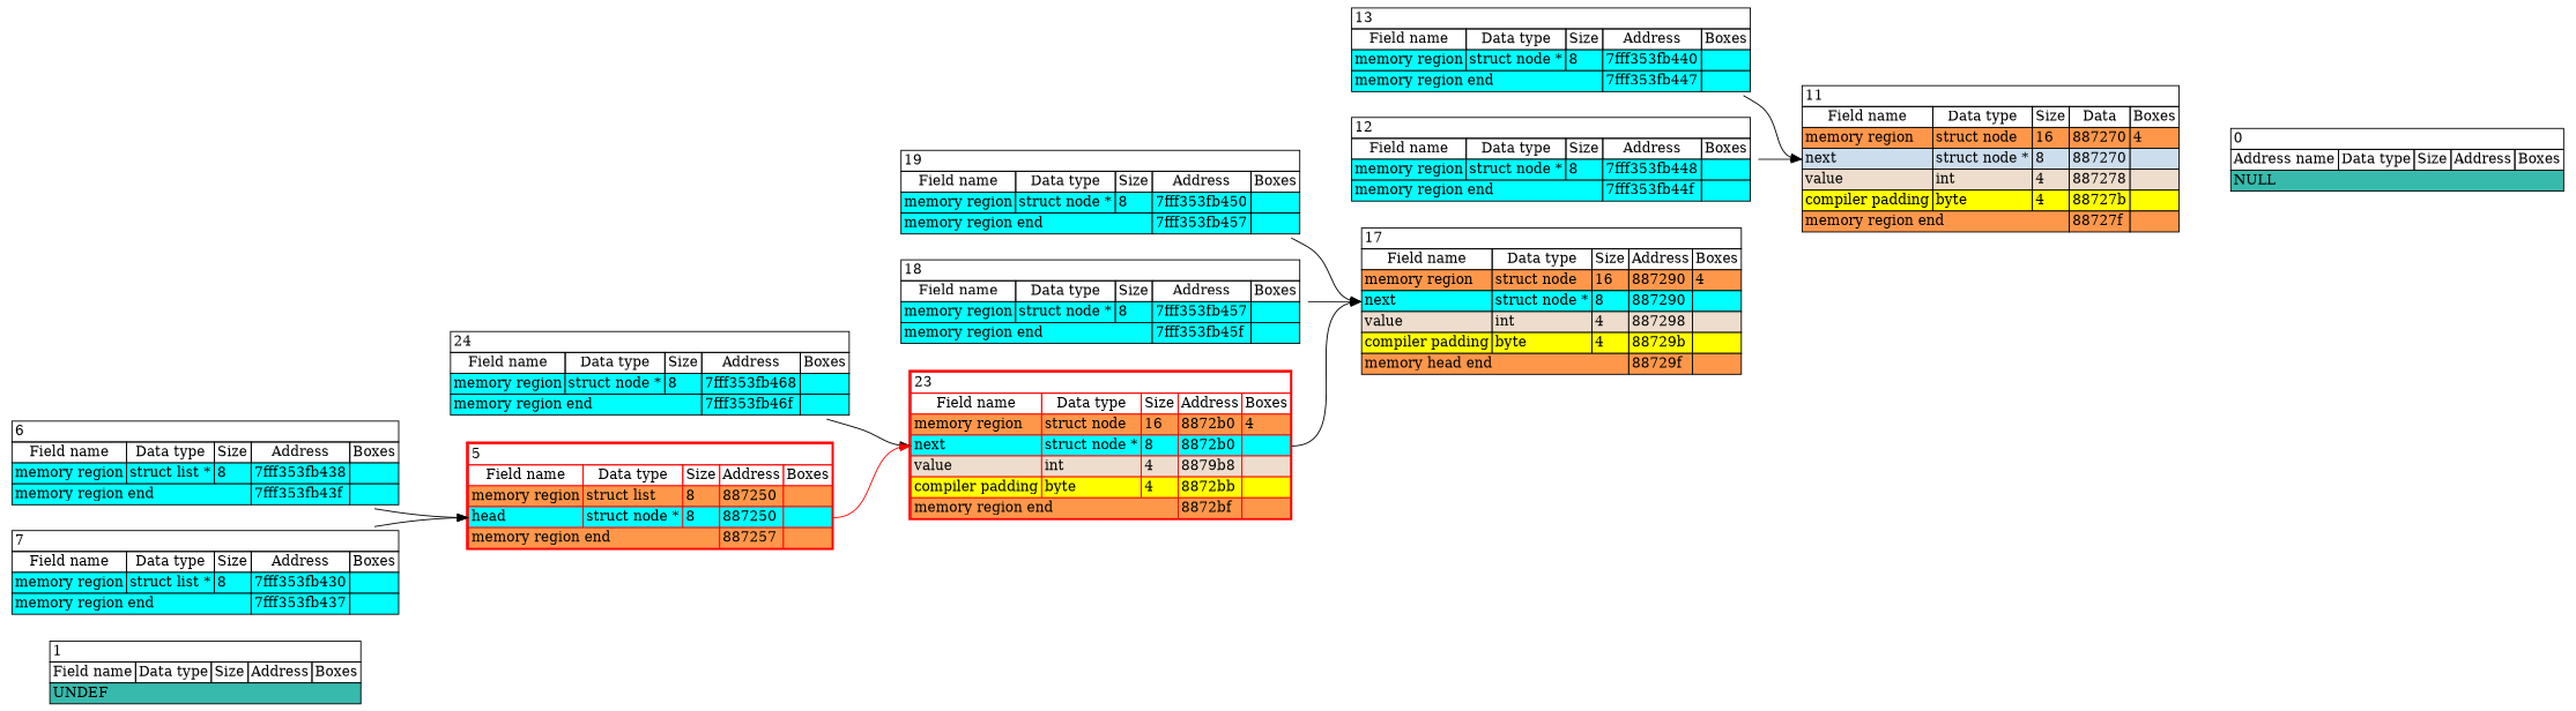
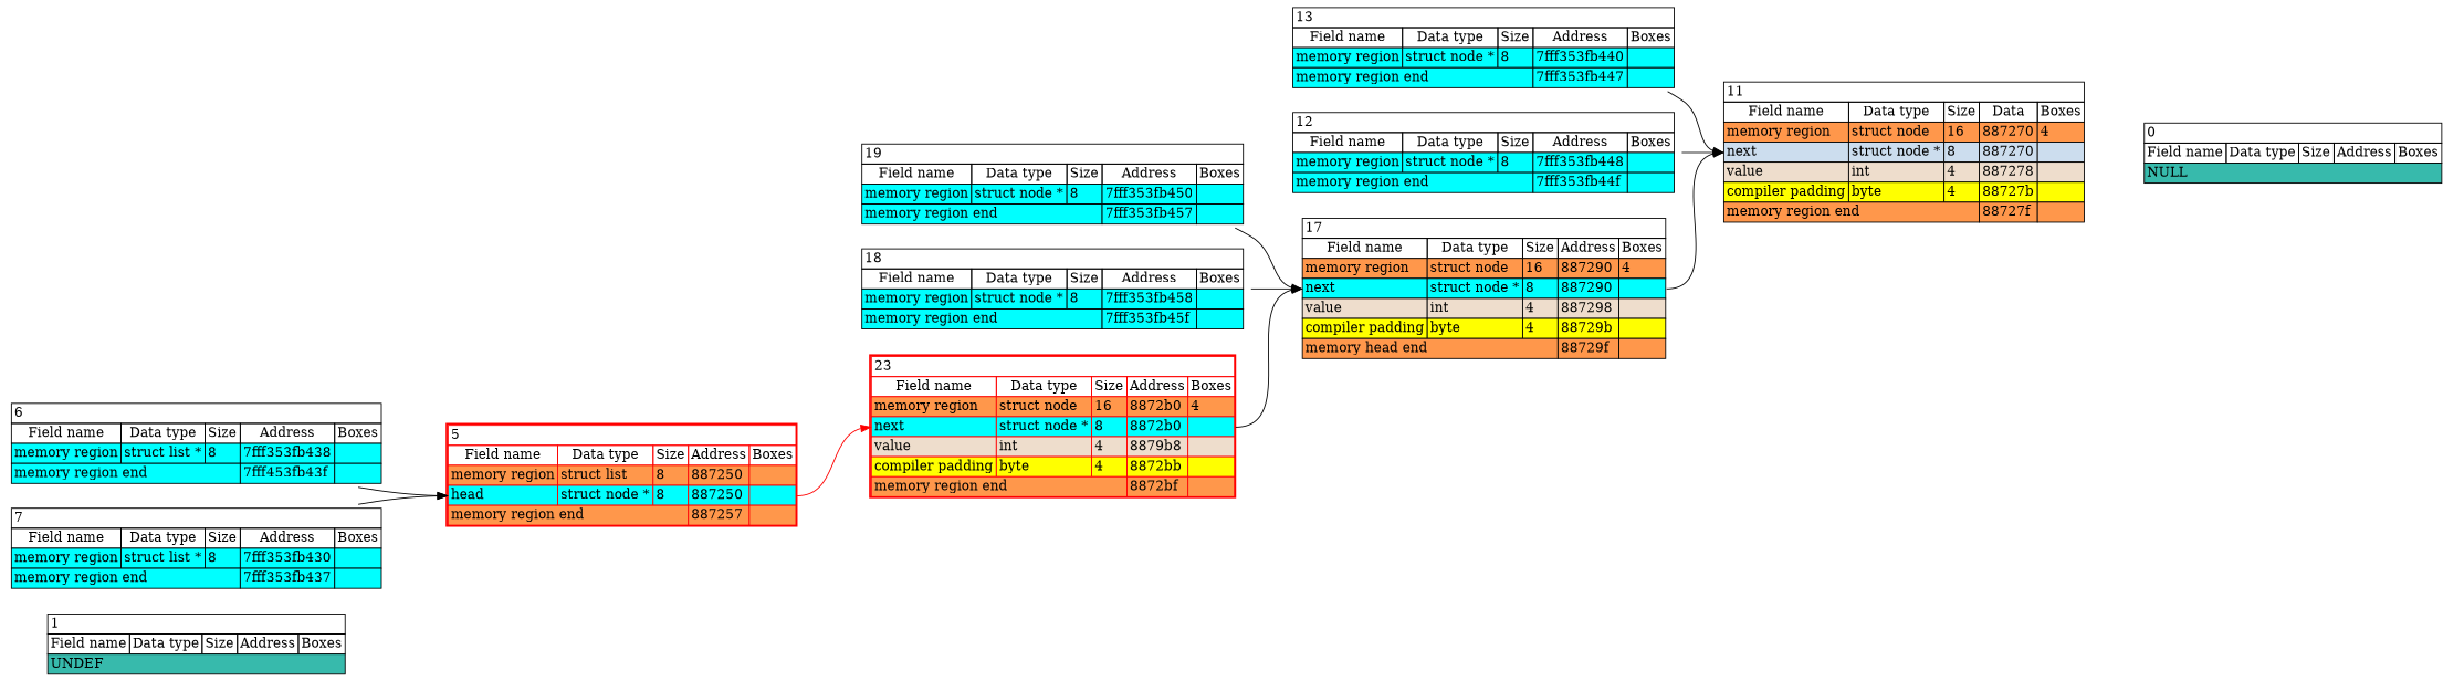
  digraph {
    rankdir=LR
    node [shape=none]
    edge [color="#000000" headport="8942224in:w" tailport="headout:e"]
    n1 [label=<<TABLE BORDER="0" COLOR="black" CELLBORDER="1" CELLSPACING="0"><TR><TD BGCOLOR="#FFFFFF" COLSPAN="5" PORT="" ALIGN="left">1</TD></TR><TR><TD>Field name</TD><TD>Data type</TD><TD>Size</TD><TD>Address</TD><TD>Boxes</TD></TR><TR><TD BGCOLOR="#37BAAC" COLSPAN="5" PORT="head" ALIGN="left">UNDEF</TD></TR></TABLE>>]
    n2 [label=<<TABLE BORDER="2" COLOR="red" CELLBORDER="1" CELLSPACING="0"><TR><TD BGCOLOR="#FFFFFF" COLSPAN="5" PORT="" ALIGN="left">23</TD></TR><TR><TD>Field name</TD><TD>Data type</TD><TD>Size</TD><TD>Address</TD><TD>Boxes</TD></TR><TR><TD BGCOLOR="#FF974B" COLSPAN="1" PORT="head" ALIGN="left">memory region</TD><TD BGCOLOR="#FF974B" COLSPAN="1" PORT="" ALIGN="left">struct node</TD><TD BGCOLOR="#FF974B" COLSPAN="1" PORT="" ALIGN="left">16</TD><TD BGCOLOR="#FF974B" COLSPAN="1" PORT="" ALIGN="left">8872b0</TD><TD BGCOLOR="#FF974B" COLSPAN="1" PORT="" ALIGN="left">4</TD></TR><TR><TD BGCOLOR="#00FFFF" COLSPAN="1" PORT="8942256in" ALIGN="left">next</TD><TD BGCOLOR="#00FFFF" COLSPAN="1" PORT="" ALIGN="left">struct node *</TD><TD BGCOLOR="#00FFFF" COLSPAN="1" PORT="" ALIGN="left">8</TD><TD BGCOLOR="#00FFFF" COLSPAN="1" PORT="" ALIGN="left">8872b0</TD><TD BGCOLOR="#00FFFF" COLSPAN="1" PORT="8942256out" ALIGN="left"></TD></TR><TR><TD BGCOLOR="#EEDDCC" COLSPAN="1" PORT="8942264in" ALIGN="left">value</TD><TD BGCOLOR="#EEDDCC" COLSPAN="1" PORT="" ALIGN="left">int</TD><TD BGCOLOR="#EEDDCC" COLSPAN="1" PORT="" ALIGN="left">4</TD><TD BGCOLOR="#EEDDCC" COLSPAN="1" PORT="" ALIGN="left">8879b8</TD><TD BGCOLOR="#EEDDCC" COLSPAN="1" PORT="8942264out" ALIGN="left"></TD></TR><TR><TD BGCOLOR="#FFFF00" COLSPAN="1" PORT="" ALIGN="left">compiler padding</TD><TD BGCOLOR="#FFFF00" COLSPAN="1" PORT="" ALIGN="left">byte</TD><TD BGCOLOR="#FFFF00" COLSPAN="1" PORT="" ALIGN="left">4</TD><TD BGCOLOR="#FFFF00" COLSPAN="1" PORT="" ALIGN="left">8872bb</TD><TD BGCOLOR="#FFFF00" COLSPAN="1" PORT="" ALIGN="left"></TD></TR><TR><TD BGCOLOR="#FF974B" COLSPAN="3" PORT="head" ALIGN="left">memory region end</TD><TD BGCOLOR="#FF974B" COLSPAN="1" PORT="" ALIGN="left">8872bf</TD><TD BGCOLOR="#FF974B" COLSPAN="1" PORT="" ALIGN="left"></TD></TR></TABLE>>]
    n3 [label=<<TABLE BORDER="0" COLOR="black" CELLBORDER="1" CELLSPACING="0"><TR><TD BGCOLOR="#FFFFFF" COLSPAN="5" PORT="" ALIGN="left">19</TD></TR><TR><TD>Field name</TD><TD>Data type</TD><TD>Size</TD><TD>Address</TD><TD>Boxes</TD></TR><TR><TD BGCOLOR="#00FFFF" COLSPAN="1" PORT="head" ALIGN="left">memory region</TD><TD BGCOLOR="#00FFFF" COLSPAN="1" PORT="" ALIGN="left">struct node *</TD><TD BGCOLOR="#00FFFF" COLSPAN="1" PORT="" ALIGN="left">8</TD><TD BGCOLOR="#00FFFF" COLSPAN="1" PORT="" ALIGN="left">7fff353fb450</TD><TD BGCOLOR="#00FFFF" COLSPAN="1" PORT="" ALIGN="left"></TD></TR><TR><TD BGCOLOR="#00FFFF" COLSPAN="3" PORT="head" ALIGN="left">memory region end</TD><TD BGCOLOR="#00FFFF" COLSPAN="1" PORT="" ALIGN="left">7fff353fb457</TD><TD BGCOLOR="#00FFFF" COLSPAN="1" PORT="" ALIGN="left"></TD></TR></TABLE>>]
    n4 [label=<<TABLE BORDER="0" COLOR="black" CELLBORDER="1" CELLSPACING="0"><TR><TD BGCOLOR="#FFFFFF" COLSPAN="5" PORT="" ALIGN="left">17</TD></TR><TR><TD>Field name</TD><TD>Data type</TD><TD>Size</TD><TD>Address</TD><TD>Boxes</TD></TR><TR><TD BGCOLOR="#FF974B" COLSPAN="1" PORT="head" ALIGN="left">memory region</TD><TD BGCOLOR="#FF974B" COLSPAN="1" PORT="" ALIGN="left">struct node</TD><TD BGCOLOR="#FF974B" COLSPAN="1" PORT="" ALIGN="left">16</TD><TD BGCOLOR="#FF974B" COLSPAN="1" PORT="" ALIGN="left">887290</TD><TD BGCOLOR="#FF974B" COLSPAN="1" PORT="" ALIGN="left">4</TD></TR><TR><TD BGCOLOR="#00FFFF" COLSPAN="1" PORT="8942224in" ALIGN="left">next</TD><TD BGCOLOR="#00FFFF" COLSPAN="1" PORT="" ALIGN="left">struct node *</TD><TD BGCOLOR="#00FFFF" COLSPAN="1" PORT="" ALIGN="left">8</TD><TD BGCOLOR="#00FFFF" COLSPAN="1" PORT="" ALIGN="left">887290</TD><TD BGCOLOR="#00FFFF" COLSPAN="1" PORT="8942224out" ALIGN="left"></TD></TR><TR><TD BGCOLOR="#EEDDCC" COLSPAN="1" PORT="8942232in" ALIGN="left">value</TD><TD BGCOLOR="#EEDDCC" COLSPAN="1" PORT="" ALIGN="left">int</TD><TD BGCOLOR="#EEDDCC" COLSPAN="1" PORT="" ALIGN="left">4</TD><TD BGCOLOR="#EEDDCC" COLSPAN="1" PORT="" ALIGN="left">887298</TD><TD BGCOLOR="#EEDDCC" COLSPAN="1" PORT="8942232out" ALIGN="left"></TD></TR><TR><TD BGCOLOR="#FFFF00" COLSPAN="1" PORT="" ALIGN="left">compiler padding</TD><TD BGCOLOR="#FFFF00" COLSPAN="1" PORT="" ALIGN="left">byte</TD><TD BGCOLOR="#FFFF00" COLSPAN="1" PORT="" ALIGN="left">4</TD><TD BGCOLOR="#FFFF00" COLSPAN="1" PORT="" ALIGN="left">88729b</TD><TD BGCOLOR="#FFFF00" COLSPAN="1" PORT="" ALIGN="left"></TD></TR><TR><TD BGCOLOR="#FF974B" COLSPAN="3" PORT="head" ALIGN="left">memory head end</TD><TD BGCOLOR="#FF974B" COLSPAN="1" PORT="" ALIGN="left">88729f</TD><TD BGCOLOR="#FF974B" COLSPAN="1" PORT="" ALIGN="left"></TD></TR></TABLE>>]
    n5 [label=<<TABLE BORDER="0" COLOR="black" CELLBORDER="1" CELLSPACING="0"><TR><TD BGCOLOR="#FFFFFF" COLSPAN="5" PORT="" ALIGN="left">13</TD></TR><TR><TD>Field name</TD><TD>Data type</TD><TD>Size</TD><TD>Address</TD><TD>Boxes</TD></TR><TR><TD BGCOLOR="#00FFFF" COLSPAN="1" PORT="head" ALIGN="left">memory region</TD><TD BGCOLOR="#00FFFF" COLSPAN="1" PORT="" ALIGN="left">struct node *</TD><TD BGCOLOR="#00FFFF" COLSPAN="1" PORT="" ALIGN="left">8</TD><TD BGCOLOR="#00FFFF" COLSPAN="1" PORT="" ALIGN="left">7fff353fb440</TD><TD BGCOLOR="#00FFFF" COLSPAN="1" PORT="" ALIGN="left"></TD></TR><TR><TD BGCOLOR="#00FFFF" COLSPAN="3" PORT="head" ALIGN="left">memory region end</TD><TD BGCOLOR="#00FFFF" COLSPAN="1" PORT="" ALIGN="left">7fff353fb447</TD><TD BGCOLOR="#00FFFF" COLSPAN="1" PORT="" ALIGN="left"></TD></TR></TABLE>>]
    n6 [label=<<TABLE BORDER="0" COLOR="black" CELLBORDER="1" CELLSPACING="0"><TR><TD BGCOLOR="#FFFFFF" COLSPAN="5" PORT="" ALIGN="left">11</TD></TR><TR><TD>Field name</TD><TD>Data type</TD><TD>Size</TD><TD>Data</TD><TD>Boxes</TD></TR><TR><TD BGCOLOR="#FF974B" COLSPAN="1" PORT="head" ALIGN="left">memory region</TD><TD BGCOLOR="#FF974B" COLSPAN="1" PORT="" ALIGN="left">struct node</TD><TD BGCOLOR="#FF974B" COLSPAN="1" PORT="" ALIGN="left">16</TD><TD BGCOLOR="#FF974B" COLSPAN="1" PORT="" ALIGN="left">887270</TD><TD BGCOLOR="#FF974B" COLSPAN="1" PORT="" ALIGN="left">4</TD></TR><TR><TD BGCOLOR="#CCDDEE" COLSPAN="1" PORT="8942192in" ALIGN="left">next</TD><TD BGCOLOR="#CCDDEE" COLSPAN="1" PORT="" ALIGN="left">struct node *</TD><TD BGCOLOR="#CCDDEE" COLSPAN="1" PORT="" ALIGN="left">8</TD><TD BGCOLOR="#CCDDEE" COLSPAN="1" PORT="" ALIGN="left">887270</TD><TD BGCOLOR="#CCDDEE" COLSPAN="1" PORT="8942192out" ALIGN="left"></TD></TR><TR><TD BGCOLOR="#EEDDCC" COLSPAN="1" PORT="8942200in" ALIGN="left">value</TD><TD BGCOLOR="#EEDDCC" COLSPAN="1" PORT="" ALIGN="left">int</TD><TD BGCOLOR="#EEDDCC" COLSPAN="1" PORT="" ALIGN="left">4</TD><TD BGCOLOR="#EEDDCC" COLSPAN="1" PORT="" ALIGN="left">887278</TD><TD BGCOLOR="#EEDDCC" COLSPAN="1" PORT="8942200out" ALIGN="left"></TD></TR><TR><TD BGCOLOR="#FFFF00" COLSPAN="1" PORT="" ALIGN="left">compiler padding</TD><TD BGCOLOR="#FFFF00" COLSPAN="1" PORT="" ALIGN="left">byte</TD><TD BGCOLOR="#FFFF00" COLSPAN="1" PORT="" ALIGN="left">4</TD><TD BGCOLOR="#FFFF00" COLSPAN="1" PORT="" ALIGN="left">88727b</TD><TD BGCOLOR="#FFFF00" COLSPAN="1" PORT="" ALIGN="left"></TD></TR><TR><TD BGCOLOR="#FF974B" COLSPAN="3" PORT="head" ALIGN="left">memory region end</TD><TD BGCOLOR="#FF974B" COLSPAN="1" PORT="" ALIGN="left">88727f</TD><TD BGCOLOR="#FF974B" COLSPAN="1" PORT="" ALIGN="left"></TD></TR></TABLE>>]
-   n7 [label=<<TABLE BORDER="0" COLOR="black" CELLBORDER="1" CELLSPACING="0"><TR><TD BGCOLOR="#FFFFFF" COLSPAN="5" PORT="" ALIGN="left">24</TD></TR><TR><TD>Field name</TD><TD>Data type</TD><TD>Size</TD><TD>Address</TD><TD>Boxes</TD></TR><TR><TD BGCOLOR="#00FFFF" COLSPAN="1" PORT="head" ALIGN="left">memory region</TD><TD BGCOLOR="#00FFFF" COLSPAN="1" PORT="" ALIGN="left">struct node *</TD><TD BGCOLOR="#00FFFF" COLSPAN="1" PORT="" ALIGN="left">8</TD><TD BGCOLOR="#00FFFF" COLSPAN="1" PORT="" ALIGN="left">7fff353fb468</TD><TD BGCOLOR="#00FFFF" COLSPAN="1" PORT="" ALIGN="left"></TD></TR><TR><TD BGCOLOR="#00FFFF" COLSPAN="3" PORT="head" ALIGN="left">memory region end</TD><TD BGCOLOR="#00FFFF" COLSPAN="1" PORT="" ALIGN="left">7fff353fb46f</TD><TD BGCOLOR="#00FFFF" COLSPAN="1" PORT="" ALIGN="left"></TD></TR></TABLE>>]
    n8 [label=<<TABLE BORDER="0" COLOR="black" CELLBORDER="1" CELLSPACING="0"><TR><TD BGCOLOR="#FFFFFF" COLSPAN="5" PORT="" ALIGN="left">12</TD></TR><TR><TD>Field name</TD><TD>Data type</TD><TD>Size</TD><TD>Address</TD><TD>Boxes</TD></TR><TR><TD BGCOLOR="#00FFFF" COLSPAN="1" PORT="head" ALIGN="left">memory region</TD><TD BGCOLOR="#00FFFF" COLSPAN="1" PORT="" ALIGN="left">struct node *</TD><TD BGCOLOR="#00FFFF" COLSPAN="1" PORT="" ALIGN="left">8</TD><TD BGCOLOR="#00FFFF" COLSPAN="1" PORT="" ALIGN="left">7fff353fb448</TD><TD BGCOLOR="#00FFFF" COLSPAN="1" PORT="" ALIGN="left"></TD></TR><TR><TD BGCOLOR="#00FFFF" COLSPAN="3" PORT="head" ALIGN="left">memory region end</TD><TD BGCOLOR="#00FFFF" COLSPAN="1" PORT="" ALIGN="left">7fff353fb44f</TD><TD BGCOLOR="#00FFFF" COLSPAN="1" PORT="" ALIGN="left"></TD></TR></TABLE>>]
-   n9 [label=<<TABLE BORDER="0" COLOR="black" CELLBORDER="1" CELLSPACING="0"><TR><TD BGCOLOR="#FFFFFF" COLSPAN="5" PORT="" ALIGN="left">6</TD></TR><TR><TD>Field name</TD><TD>Data type</TD><TD>Size</TD><TD>Address</TD><TD>Boxes</TD></TR><TR><TD BGCOLOR="#00FFFF" COLSPAN="1" PORT="head" ALIGN="left">memory region</TD><TD BGCOLOR="#00FFFF" COLSPAN="1" PORT="" ALIGN="left">struct list *</TD><TD BGCOLOR="#00FFFF" COLSPAN="1" PORT="" ALIGN="left">8</TD><TD BGCOLOR="#00FFFF" COLSPAN="1" PORT="" ALIGN="left">7fff353fb438</TD><TD BGCOLOR="#00FFFF" COLSPAN="1" PORT="" ALIGN="left"></TD></TR><TR><TD BGCOLOR="#00FFFF" COLSPAN="3" PORT="head" ALIGN="left">memory region end</TD><TD BGCOLOR="#00FFFF" COLSPAN="1" PORT="" ALIGN="left">7fff353fb43f</TD><TD BGCOLOR="#00FFFF" COLSPAN="1" PORT="" ALIGN="left"></TD></TR></TABLE>>]
+   n9 [label=<<TABLE BORDER="0" COLOR="black" CELLBORDER="1" CELLSPACING="0"><TR><TD BGCOLOR="#FFFFFF" COLSPAN="5" PORT="" ALIGN="left">6</TD></TR><TR><TD>Field name</TD><TD>Data type</TD><TD>Size</TD><TD>Address</TD><TD>Boxes</TD></TR><TR><TD BGCOLOR="#00FFFF" COLSPAN="1" PORT="head" ALIGN="left">memory region</TD><TD BGCOLOR="#00FFFF" COLSPAN="1" PORT="" ALIGN="left">struct list *</TD><TD BGCOLOR="#00FFFF" COLSPAN="1" PORT="" ALIGN="left">8</TD><TD BGCOLOR="#00FFFF" COLSPAN="1" PORT="" ALIGN="left">7fff353fb438</TD><TD BGCOLOR="#00FFFF" COLSPAN="1" PORT="" ALIGN="left"></TD></TR><TR><TD BGCOLOR="#00FFFF" COLSPAN="3" PORT="head" ALIGN="left">memory region end</TD><TD BGCOLOR="#00FFFF" COLSPAN="1" PORT="" ALIGN="left">7fff453fb43f</TD><TD BGCOLOR="#00FFFF" COLSPAN="1" PORT="" ALIGN="left"></TD></TR></TABLE>>]
    n10 [label=<<TABLE BORDER="2" COLOR="red" CELLBORDER="1" CELLSPACING="0"><TR><TD BGCOLOR="#FFFFFF" COLSPAN="5" PORT="" ALIGN="left">5</TD></TR><TR><TD>Field name</TD><TD>Data type</TD><TD>Size</TD><TD>Address</TD><TD>Boxes</TD></TR><TR><TD BGCOLOR="#FF974B" COLSPAN="1" PORT="head" ALIGN="left">memory region</TD><TD BGCOLOR="#FF974B" COLSPAN="1" PORT="" ALIGN="left">struct list</TD><TD BGCOLOR="#FF974B" COLSPAN="1" PORT="" ALIGN="left">8</TD><TD BGCOLOR="#FF974B" COLSPAN="1" PORT="" ALIGN="left">887250</TD><TD BGCOLOR="#FF974B" COLSPAN="1" PORT="" ALIGN="left"></TD></TR><TR><TD BGCOLOR="#00FFFF" COLSPAN="1" PORT="8942160in" ALIGN="left">head</TD><TD BGCOLOR="#00FFFF" COLSPAN="1" PORT="" ALIGN="left">struct node *</TD><TD BGCOLOR="#00FFFF" COLSPAN="1" PORT="" ALIGN="left">8</TD><TD BGCOLOR="#00FFFF" COLSPAN="1" PORT="" ALIGN="left">887250</TD><TD BGCOLOR="#00FFFF" COLSPAN="1" PORT="8942160out" ALIGN="left"></TD></TR><TR><TD BGCOLOR="#FF974B" COLSPAN="3" PORT="head" ALIGN="left">memory region end</TD><TD BGCOLOR="#FF974B" COLSPAN="1" PORT="" ALIGN="left">887257</TD><TD BGCOLOR="#FF974B" COLSPAN="1" PORT="" ALIGN="left"></TD></TR></TABLE>>]
-   n11 [label=<<TABLE BORDER="0" COLOR="black" CELLBORDER="1" CELLSPACING="0"><TR><TD BGCOLOR="#FFFFFF" COLSPAN="5" PORT="" ALIGN="left">0</TD></TR><TR><TD>Address name</TD><TD>Data type</TD><TD>Size</TD><TD>Address</TD><TD>Boxes</TD></TR><TR><TD BGCOLOR="#37BAAC" COLSPAN="5" PORT="head" ALIGN="left">NULL</TD></TR></TABLE>>]
+   n11 [label=<<TABLE BORDER="0" COLOR="black" CELLBORDER="1" CELLSPACING="0"><TR><TD BGCOLOR="#FFFFFF" COLSPAN="5" PORT="" ALIGN="left">0</TD></TR><TR><TD>Field name</TD><TD>Data type</TD><TD>Size</TD><TD>Address</TD><TD>Boxes</TD></TR><TR><TD BGCOLOR="#37BAAC" COLSPAN="5" PORT="head" ALIGN="left">NULL</TD></TR></TABLE>>]
    n12 [label=<<TABLE BORDER="0" COLOR="black" CELLBORDER="1" CELLSPACING="0"><TR><TD BGCOLOR="#FFFFFF" COLSPAN="5" PORT="" ALIGN="left">7</TD></TR><TR><TD>Field name</TD><TD>Data type</TD><TD>Size</TD><TD>Address</TD><TD>Boxes</TD></TR><TR><TD BGCOLOR="#00FFFF" COLSPAN="1" PORT="head" ALIGN="left">memory region</TD><TD BGCOLOR="#00FFFF" COLSPAN="1" PORT="" ALIGN="left">struct list *</TD><TD BGCOLOR="#00FFFF" COLSPAN="1" PORT="" ALIGN="left">8</TD><TD BGCOLOR="#00FFFF" COLSPAN="1" PORT="" ALIGN="left">7fff353fb430</TD><TD BGCOLOR="#00FFFF" COLSPAN="1" PORT="" ALIGN="left"></TD></TR><TR><TD BGCOLOR="#00FFFF" COLSPAN="3" PORT="head" ALIGN="left">memory region end</TD><TD BGCOLOR="#00FFFF" COLSPAN="1" PORT="" ALIGN="left">7fff353fb437</TD><TD BGCOLOR="#00FFFF" COLSPAN="1" PORT="" ALIGN="left"></TD></TR></TABLE>>]
-   n13 [label=<<TABLE BORDER="0" COLOR="black" CELLBORDER="1" CELLSPACING="0"><TR><TD BGCOLOR="#FFFFFF" COLSPAN="5" PORT="" ALIGN="left">18</TD></TR><TR><TD>Field name</TD><TD>Data type</TD><TD>Size</TD><TD>Address</TD><TD>Boxes</TD></TR><TR><TD BGCOLOR="#00FFFF" COLSPAN="1" PORT="head" ALIGN="left">memory region</TD><TD BGCOLOR="#00FFFF" COLSPAN="1" PORT="" ALIGN="left">struct node *</TD><TD BGCOLOR="#00FFFF" COLSPAN="1" PORT="" ALIGN="left">8</TD><TD BGCOLOR="#00FFFF" COLSPAN="1" PORT="" ALIGN="left">7fff353fb457</TD><TD BGCOLOR="#00FFFF" COLSPAN="1" PORT="" ALIGN="left"></TD></TR><TR><TD BGCOLOR="#00FFFF" COLSPAN="3" PORT="head" ALIGN="left">memory region end</TD><TD BGCOLOR="#00FFFF" COLSPAN="1" PORT="" ALIGN="left">7fff353fb45f</TD><TD BGCOLOR="#00FFFF" COLSPAN="1" PORT="" ALIGN="left"></TD></TR></TABLE>>]
+   n13 [label=<<TABLE BORDER="0" COLOR="black" CELLBORDER="1" CELLSPACING="0"><TR><TD BGCOLOR="#FFFFFF" COLSPAN="5" PORT="" ALIGN="left">18</TD></TR><TR><TD>Field name</TD><TD>Data type</TD><TD>Size</TD><TD>Address</TD><TD>Boxes</TD></TR><TR><TD BGCOLOR="#00FFFF" COLSPAN="1" PORT="head" ALIGN="left">memory region</TD><TD BGCOLOR="#00FFFF" COLSPAN="1" PORT="" ALIGN="left">struct node *</TD><TD BGCOLOR="#00FFFF" COLSPAN="1" PORT="" ALIGN="left">8</TD><TD BGCOLOR="#00FFFF" COLSPAN="1" PORT="" ALIGN="left">7fff353fb458</TD><TD BGCOLOR="#00FFFF" COLSPAN="1" PORT="" ALIGN="left"></TD></TR><TR><TD BGCOLOR="#00FFFF" COLSPAN="3" PORT="head" ALIGN="left">memory region end</TD><TD BGCOLOR="#00FFFF" COLSPAN="1" PORT="" ALIGN="left">7fff353fb45f</TD><TD BGCOLOR="#00FFFF" COLSPAN="1" PORT="" ALIGN="left"></TD></TR></TABLE>>]
    subgraph sub_1 {
      n1
    }
    subgraph sub_2 {
      n2
      n3
      n4
      n5
      n6
-     n7
      n8
      n9
      n10
      n11
      n12
      n13
    }
    n2 -> n4 [tailport="8942256out:e"]
    n3 -> n4
+   n4 -> n6 [headport="8942192in:w" tailport="8942224out:e"]
    n5 -> n6 [headport="8942192in:w"]
    n6 -> n11 [headport="0in:w" style=invis tailport="8942192out:e" color=""]
-   n7 -> n2 [headport="8942256in:w"]
    n8 -> n6 [headport="8942192in:w"]
    n9 -> n10 [headport="8942160in:w"]
    n10 -> n2 [color="#FF0000" headport="8942256in:w" tailport="8942160out:e"]
    n12 -> n10 [headport="8942160in:w"]
    n13 -> n4
  }
